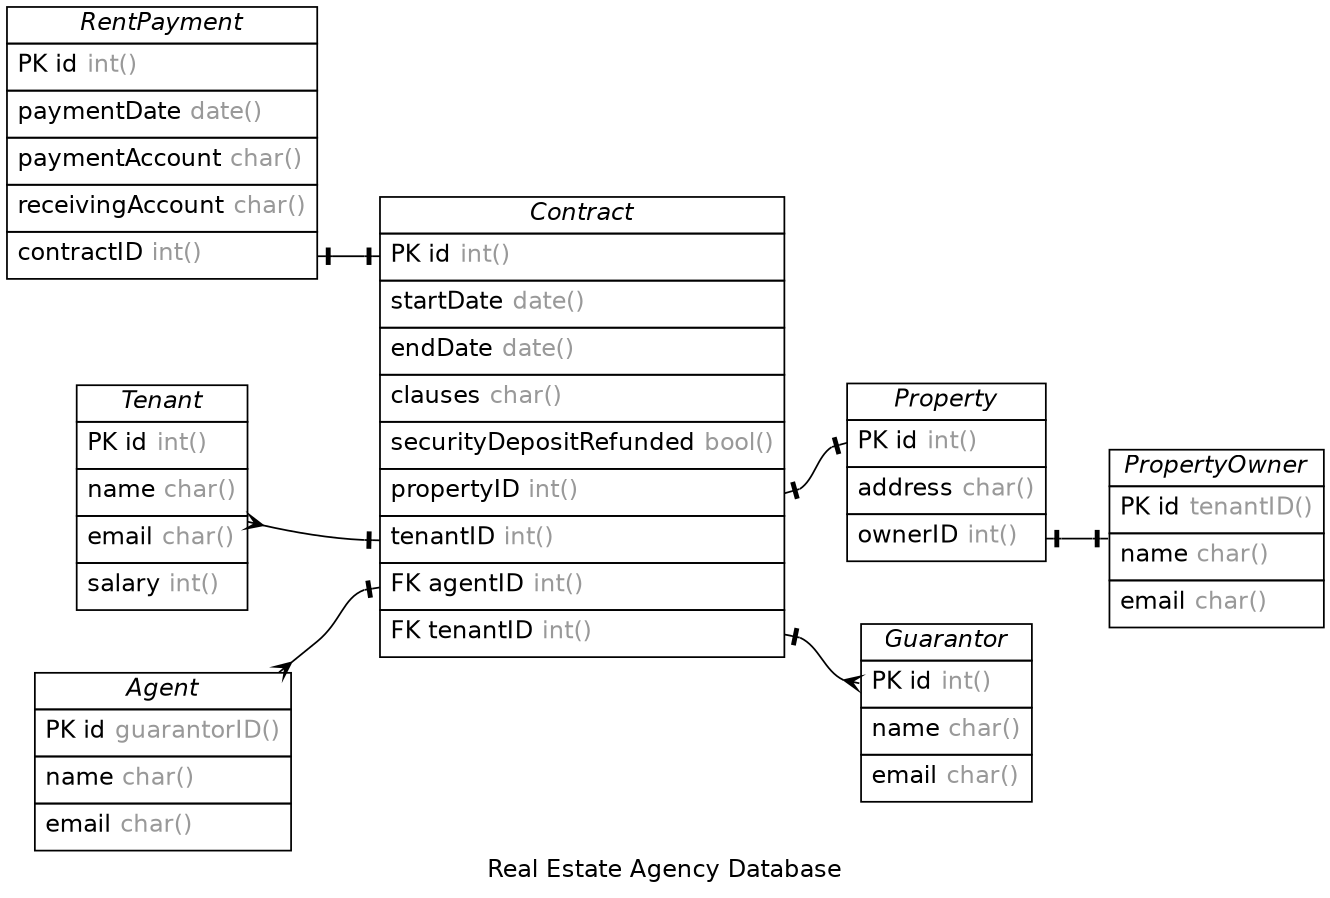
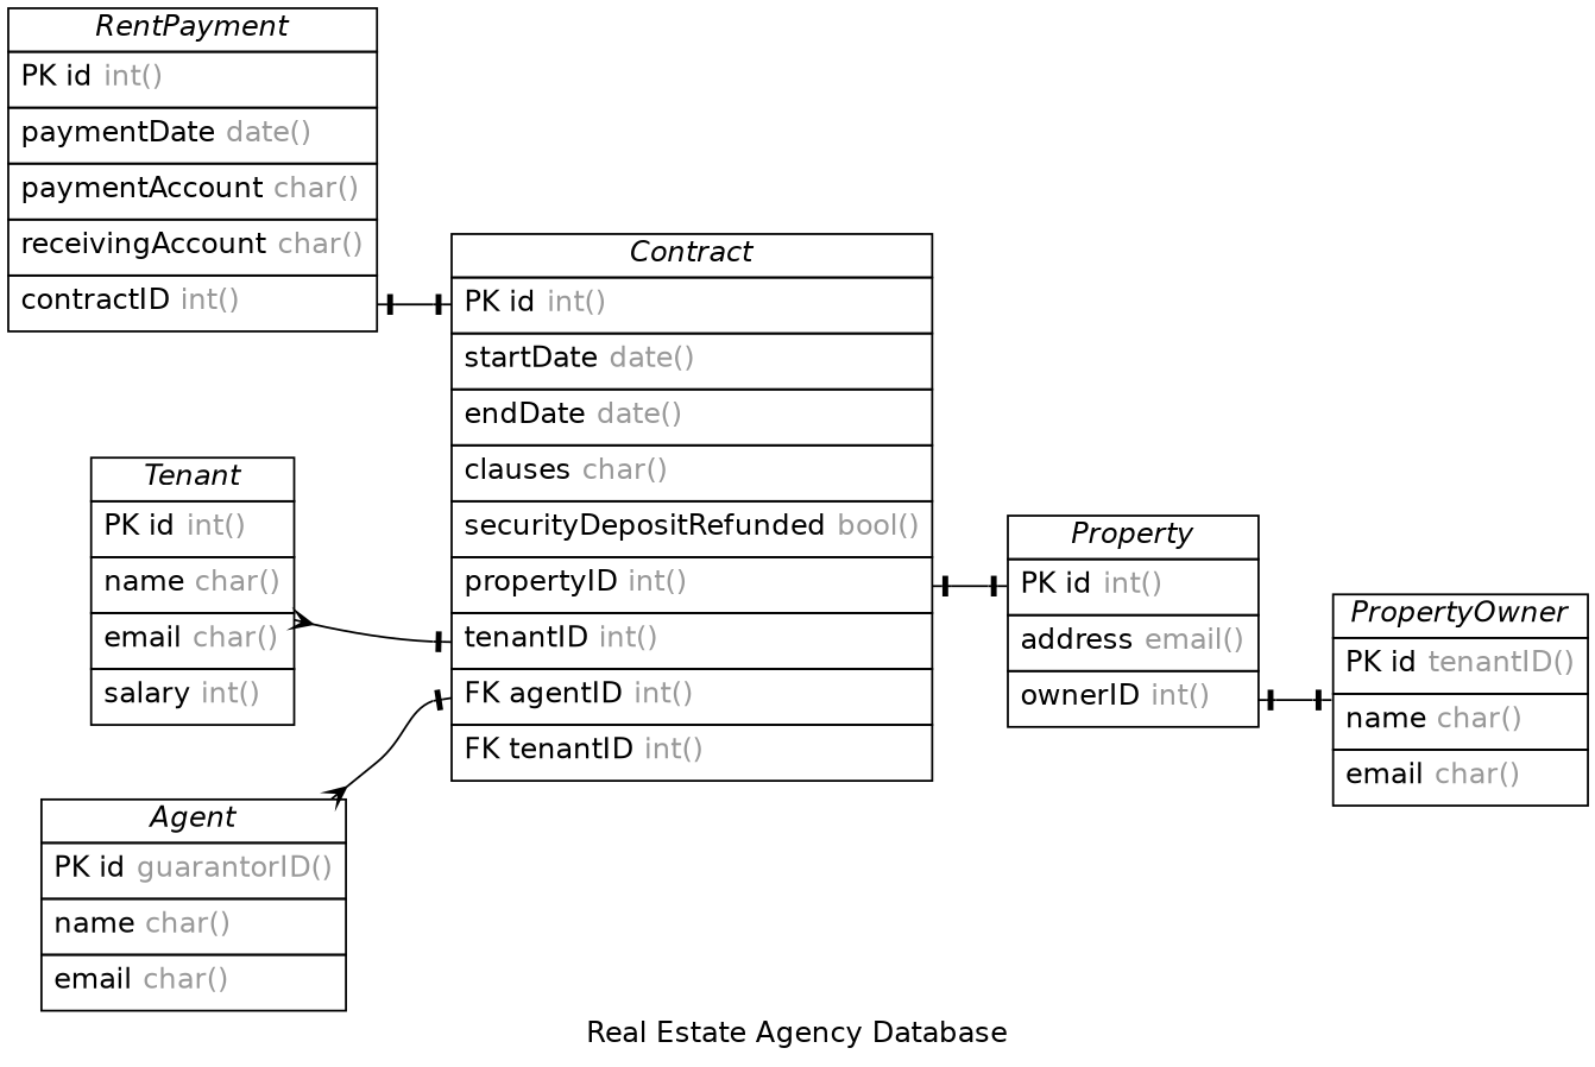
  digraph {
    concentrate=true
    fontname=Helvetica
    label="Real Estate Agency Database"
    nodesep=0.5
    rankdir=LR
    splines=spline
    node [fontname=Helvetica shape=plain]
    edge [arrowhead=noneotee arrowsize=0.9 arrowtail=noneotee dir=both fontname=Helvetica fontsize=12 headport=id labelangle=32 labeldistance=1.8 penwidth=1.0]
    n1 [label=<         <table border="0" cellborder="1" cellspacing="0" >         <tr><td><i>Agent</i></td></tr>         <tr><td port="id" align="left" cellpadding="5">PK id <font color="grey60">guarantorID()</font></td></tr>         <tr><td port="name" align="left" cellpadding="5">name <font color="grey60">char()</font></td></tr>         <tr><td port="email" align="left" cellpadding="5">email <font color="grey60">char()</font></td></tr>     </table>>]
    n2 [label=<         <table border="0" cellborder="1" cellspacing="0" >         <tr><td><i>Contract</i></td></tr>         <tr><td port="id" align="left" cellpadding="5">PK id <font color="grey60">int()</font></td></tr>         <tr><td port="startDate" align="left" cellpadding="5">startDate <font color="grey60">date()</font></td></tr>         <tr><td port="endDate" align="left" cellpadding="5">endDate <font color="grey60">date()</font></td></tr>         <tr><td port="clauses" align="left" cellpadding="5">clauses <font color="grey60">char()</font></td></tr>         <tr><td port="securityDepositRefunded" align="left" cellpadding="5">securityDepositRefunded <font color="grey60">bool()</font></td></tr>         <tr><td port="propertyID" align="left" cellpadding="5">propertyID <font color="grey60">int()</font></td></tr>         <tr><td port="tenantID" align="left" cellpadding="5">tenantID <font color="grey60">int()</font></td></tr>         <tr><td port="agentID" align="left" cellpadding="5">FK agentID <font color="grey60">int()</font></td></tr>         <tr><td port="guarantorID" align="left" cellpadding="5">FK tenantID <font color="grey60">int()</font></td></tr>     </table>>]
-   n3 [label=<         <table border="0" cellborder="1" cellspacing="0" >         <tr><td><i>Property</i></td></tr>         <tr><td port="id" align="left" cellpadding="5">PK id <font color="grey60">int()</font></td></tr>         <tr><td port="address" align="left" cellpadding="5">address <font color="grey60">char()</font></td></tr>         <tr><td port="ownerID" align="left" cellpadding="5">ownerID <font color="grey60">int()</font></td></tr>     </table>>]
-   n4 [label=<         <table border="0" cellborder="1" cellspacing="0" >         <tr><td><i>Guarantor</i></td></tr>         <tr><td port="id" align="left" cellpadding="5">PK id <font color="grey60">int()</font></td></tr>         <tr><td port="name" align="left" cellpadding="5">name <font color="grey60">char()</font></td></tr>         <tr><td port="email" align="left" cellpadding="5">email <font color="grey60">char()</font></td></tr>     </table>>]
+   n3 [label=<         <table border="0" cellborder="1" cellspacing="0" >         <tr><td><i>Property</i></td></tr>         <tr><td port="id" align="left" cellpadding="5">PK id <font color="grey60">int()</font></td></tr>         <tr><td port="address" align="left" cellpadding="5">address <font color="grey60">email()</font></td></tr>         <tr><td port="ownerID" align="left" cellpadding="5">ownerID <font color="grey60">int()</font></td></tr>     </table>>]
    n5 [label=<         <table border="0" cellborder="1" cellspacing="0" >         <tr><td><i>Tenant</i></td></tr>         <tr><td port="id" align="left" cellpadding="5">PK id <font color="grey60">int()</font></td></tr>         <tr><td port="name" align="left" cellpadding="5">name <font color="grey60">char()</font></td></tr>         <tr><td port="email" align="left" cellpadding="5">email <font color="grey60">char()</font></td></tr>         <tr><td port="salary" align="left" cellpadding="5">salary <font color="grey60">int()</font></td></tr>     </table>>]
    n6 [label=<         <table border="0" cellborder="1" cellspacing="0" >         <tr><td><i>PropertyOwner</i></td></tr>         <tr><td port="id" align="left" cellpadding="5">PK id <font color="grey60">tenantID()</font></td></tr>         <tr><td port="name" align="left" cellpadding="5">name <font color="grey60">char()</font></td></tr>         <tr><td port="email" align="left" cellpadding="5">email <font color="grey60">char()</font></td></tr>     </table>>]
    n7 [label=<         <table border="0" cellborder="1" cellspacing="0" >         <tr><td><i>RentPayment</i></td></tr>         <tr><td port="id" align="left" cellpadding="5">PK id <font color="grey60">int()</font></td></tr>         <tr><td port="paymentDate" align="left" cellpadding="5">paymentDate <font color="grey60">date()</font></td></tr>         <tr><td port="paymentAccount" align="left" cellpadding="5">paymentAccount <font color="grey60">char()</font></td></tr>         <tr><td port="receivingAccount" align="left" cellpadding="5">receivingAccount <font color="grey60">char()</font></td></tr>         <tr><td port="contractID" align="left" cellpadding="5">contractID <font color="grey60">int()</font></td></tr>     </table>>]
    n1 -> n2 [arrowtail=ocrow headport=agentID tailport=agentID]
    n2 -> n3 [tailport=propertyID]
-   n2 -> n4 [arrowhead=ocrow tailport=guarantorID]
    n3 -> n6 [headport=ownerID tailport=ownerID]
    n5 -> n2 [arrowtail=ocrow headport=tenantID tailport=tenantID]
    n7 -> n2 [tailport=contractID]
  }
